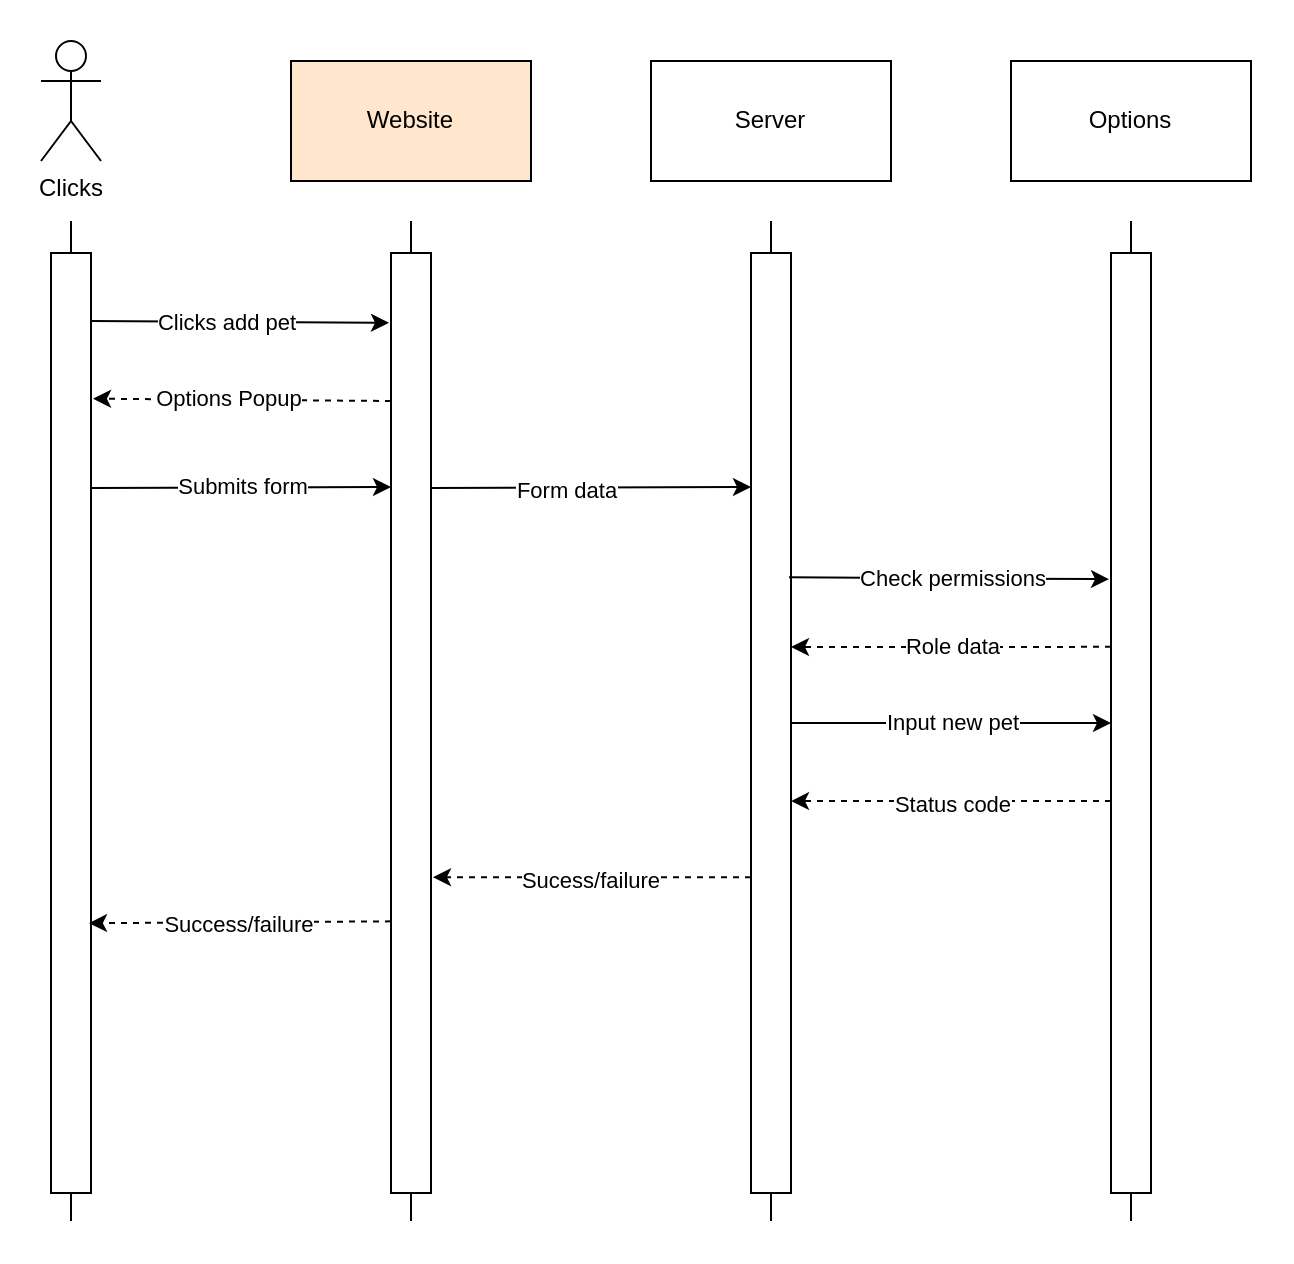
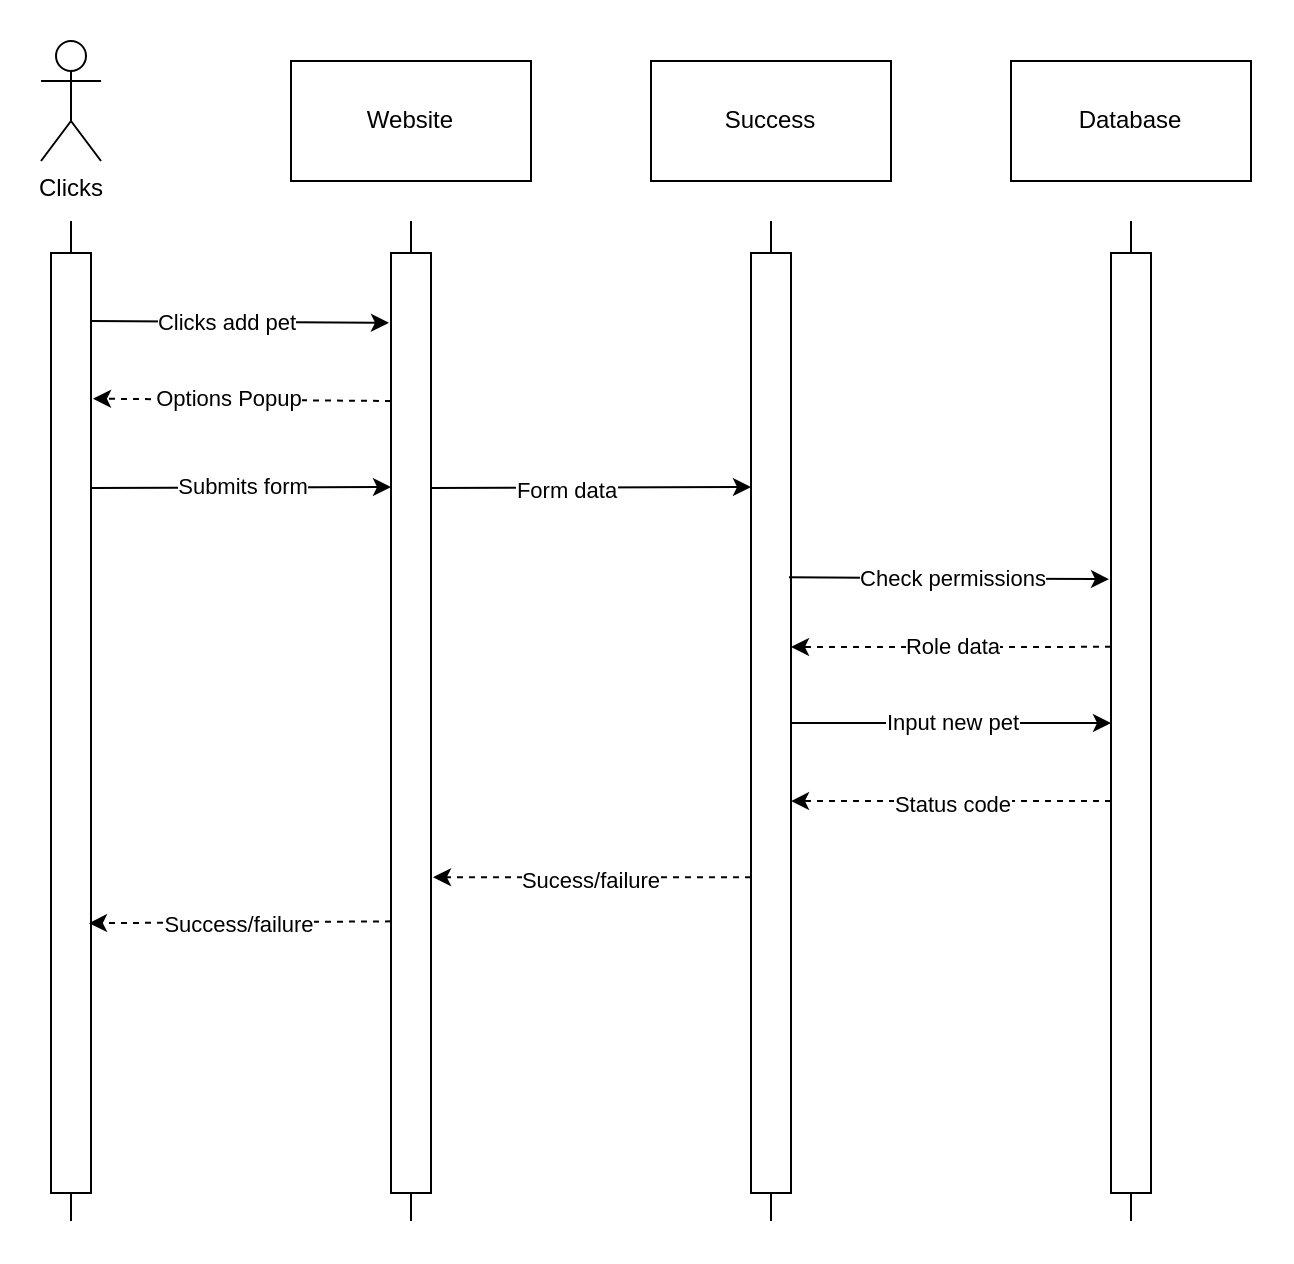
  <mxCell id="0" />
  <mxCell id="1" parent="0" />
  <mxCell id="2" value="Clicks" style="shape=umlActor;verticalLabelPosition=bottom;verticalAlign=top;html=1;outlineConnect=0;" parent="1" vertex="1"><mxGeometry x="20" y="20" width="30" height="60" as="geometry" /></mxCell>
  <mxCell id="3" value="" style="group" parent="1" vertex="1" connectable="0"><mxGeometry x="25" y="110" width="20" height="500" as="geometry" /></mxCell>
  <mxCell id="4" value="" style="endArrow=none;html=1;" parent="3" edge="1"><mxGeometry width="50" height="50" relative="1" as="geometry"><mxPoint x="10" y="500" as="sourcePoint" /><mxPoint x="10" as="targetPoint" /></mxGeometry></mxCell>
  <mxCell id="5" value="" style="rounded=0;whiteSpace=wrap;html=1;" parent="3" vertex="1"><mxGeometry y="16" width="20" height="470" as="geometry" /></mxCell>
  <mxCell id="6" value="" style="group" parent="1" vertex="1" connectable="0"><mxGeometry x="145" y="30" width="120" height="580" as="geometry" /></mxCell>
  <mxCell id="7" value="" style="group" parent="6" vertex="1" connectable="0"><mxGeometry x="50" y="80" width="20" height="500" as="geometry" /></mxCell>
  <mxCell id="8" value="" style="endArrow=none;html=1;" parent="7" edge="1"><mxGeometry width="50" height="50" relative="1" as="geometry"><mxPoint x="10" y="500" as="sourcePoint" /><mxPoint x="10" as="targetPoint" /></mxGeometry></mxCell>
  <mxCell id="9" style="edgeStyle=none;html=1;exitX=1;exitY=0.25;exitDx=0;exitDy=0;" parent="7" source="11" edge="1"><mxGeometry relative="1" as="geometry"><mxPoint x="180" y="133" as="targetPoint" /></mxGeometry></mxCell>
  <mxCell id="10" value="Form data" style="edgeLabel;html=1;align=center;verticalAlign=middle;resizable=0;points=[];" parent="9" vertex="1" connectable="0"><mxGeometry x="-0.163" y="-1" relative="1" as="geometry"><mxPoint as="offset" /></mxGeometry></mxCell>
  <mxCell id="11" value="" style="rounded=0;whiteSpace=wrap;html=1;" parent="7" vertex="1"><mxGeometry y="16" width="20" height="470" as="geometry" /></mxCell>
- <mxCell id="12" value="Website" style="rounded=0;whiteSpace=wrap;html=1;fillColor=#ffe6cc;" parent="6" vertex="1"><mxGeometry width="120" height="60" as="geometry" /></mxCell>
+ <mxCell id="12" value="Website" style="rounded=0;whiteSpace=wrap;html=1;" parent="6" vertex="1"><mxGeometry width="120" height="60" as="geometry" /></mxCell>
  <mxCell id="13" value="" style="group" parent="1" vertex="1" connectable="0"><mxGeometry x="325" y="30" width="120" height="580" as="geometry" /></mxCell>
  <mxCell id="14" value="" style="group" parent="13" vertex="1" connectable="0"><mxGeometry x="50" y="80" width="20" height="500" as="geometry" /></mxCell>
  <mxCell id="15" value="" style="endArrow=none;html=1;" parent="14" edge="1"><mxGeometry width="50" height="50" relative="1" as="geometry"><mxPoint x="10" y="500" as="sourcePoint" /><mxPoint x="10" as="targetPoint" /></mxGeometry></mxCell>
  <mxCell id="16" value="" style="rounded=0;whiteSpace=wrap;html=1;" parent="14" vertex="1"><mxGeometry y="16" width="20" height="470" as="geometry" /></mxCell>
- <mxCell id="17" value="Server" style="rounded=0;whiteSpace=wrap;html=1;" parent="13" vertex="1"><mxGeometry width="120" height="60" as="geometry" /></mxCell>
+ <mxCell id="17" value="Success" style="rounded=0;whiteSpace=wrap;html=1;" parent="13" vertex="1"><mxGeometry width="120" height="60" as="geometry" /></mxCell>
  <mxCell id="18" value="" style="group" parent="1" vertex="1" connectable="0"><mxGeometry x="505" y="30" width="120" height="580" as="geometry" /></mxCell>
  <mxCell id="19" value="" style="group" parent="18" vertex="1" connectable="0"><mxGeometry x="50" y="80" width="20" height="500" as="geometry" /></mxCell>
  <mxCell id="20" value="" style="endArrow=none;html=1;" parent="19" edge="1"><mxGeometry width="50" height="50" relative="1" as="geometry"><mxPoint x="10" y="500" as="sourcePoint" /><mxPoint x="10" as="targetPoint" /></mxGeometry></mxCell>
  <mxCell id="21" value="" style="rounded=0;whiteSpace=wrap;html=1;" parent="19" vertex="1"><mxGeometry y="16" width="20" height="470" as="geometry" /></mxCell>
- <mxCell id="22" value="Options" style="rounded=0;whiteSpace=wrap;html=1;" parent="18" vertex="1"><mxGeometry width="120" height="60" as="geometry" /></mxCell>
+ <mxCell id="22" value="Database" style="rounded=0;whiteSpace=wrap;html=1;" parent="18" vertex="1"><mxGeometry width="120" height="60" as="geometry" /></mxCell>
  <mxCell id="23" value="" style="endArrow=classic;html=1;exitX=1.1;exitY=0.153;exitDx=0;exitDy=0;exitPerimeter=0;entryX=0.05;entryY=0.155;entryDx=0;entryDy=0;entryPerimeter=0;" parent="1" edge="1"><mxGeometry width="50" height="50" relative="1" as="geometry"><mxPoint x="45" y="160" as="sourcePoint" /><mxPoint x="194" y="160.94" as="targetPoint" /></mxGeometry></mxCell>
  <mxCell id="24" value="Clicks add pet" style="edgeLabel;html=1;align=center;verticalAlign=middle;resizable=0;points=[];" parent="23" vertex="1" connectable="0"><mxGeometry x="-0.087" relative="1" as="geometry"><mxPoint as="offset" /></mxGeometry></mxCell>
  <mxCell id="25" value="" style="endArrow=classic;html=1;entryX=1.05;entryY=0.155;entryDx=0;entryDy=0;entryPerimeter=0;dashed=1;" parent="1" target="5" edge="1"><mxGeometry width="50" height="50" relative="1" as="geometry"><mxPoint x="195" y="200" as="sourcePoint" /><mxPoint x="135" y="220" as="targetPoint" /></mxGeometry></mxCell>
  <mxCell id="26" value="Options Popup" style="edgeLabel;html=1;align=center;verticalAlign=middle;resizable=0;points=[];" parent="25" vertex="1" connectable="0"><mxGeometry x="0.101" y="-1" relative="1" as="geometry"><mxPoint as="offset" /></mxGeometry></mxCell>
  <mxCell id="27" value="" style="endArrow=classic;html=1;exitX=1;exitY=0.25;exitDx=0;exitDy=0;" parent="1" source="5" edge="1"><mxGeometry width="50" height="50" relative="1" as="geometry"><mxPoint x="465" y="380" as="sourcePoint" /><mxPoint x="195" y="243" as="targetPoint" /></mxGeometry></mxCell>
  <mxCell id="28" value="Submits form" style="edgeLabel;html=1;align=center;verticalAlign=middle;resizable=0;points=[];" parent="27" vertex="1" connectable="0"><mxGeometry x="0.013" y="1" relative="1" as="geometry"><mxPoint as="offset" /></mxGeometry></mxCell>
  <mxCell id="29" value="" style="endArrow=classic;html=1;exitX=0.95;exitY=0.345;exitDx=0;exitDy=0;exitPerimeter=0;entryX=-0.05;entryY=0.347;entryDx=0;entryDy=0;entryPerimeter=0;" parent="1" source="16" target="21" edge="1"><mxGeometry width="50" height="50" relative="1" as="geometry"><mxPoint x="465" y="380" as="sourcePoint" /><mxPoint x="515" y="330" as="targetPoint" /></mxGeometry></mxCell>
  <mxCell id="30" value="Check permissions" style="edgeLabel;html=1;align=center;verticalAlign=middle;resizable=0;points=[];" parent="29" vertex="1" connectable="0"><mxGeometry x="0.025" relative="1" as="geometry"><mxPoint as="offset" /></mxGeometry></mxCell>
  <mxCell id="31" value="" style="endArrow=classic;html=1;exitX=0;exitY=0.419;exitDx=0;exitDy=0;exitPerimeter=0;dashed=1;" parent="1" source="21" edge="1"><mxGeometry width="50" height="50" relative="1" as="geometry"><mxPoint x="465" y="380" as="sourcePoint" /><mxPoint x="395" y="323" as="targetPoint" /></mxGeometry></mxCell>
  <mxCell id="32" value="Role data" style="edgeLabel;html=1;align=center;verticalAlign=middle;resizable=0;points=[];" parent="31" vertex="1" connectable="0"><mxGeometry x="0.15" relative="1" as="geometry"><mxPoint x="12" as="offset" /></mxGeometry></mxCell>
  <mxCell id="33" style="edgeStyle=none;html=1;exitX=1;exitY=0.5;exitDx=0;exitDy=0;" parent="1" source="16" target="21" edge="1"><mxGeometry relative="1" as="geometry" /></mxCell>
  <mxCell id="34" value="Input new pet" style="edgeLabel;html=1;align=center;verticalAlign=middle;resizable=0;points=[];" parent="33" vertex="1" connectable="0"><mxGeometry y="1" relative="1" as="geometry"><mxPoint as="offset" /></mxGeometry></mxCell>
  <mxCell id="35" value="" style="endArrow=classic;html=1;exitX=0;exitY=0.583;exitDx=0;exitDy=0;exitPerimeter=0;entryX=1;entryY=0.583;entryDx=0;entryDy=0;entryPerimeter=0;dashed=1;" parent="1" source="21" target="16" edge="1"><mxGeometry width="50" height="50" relative="1" as="geometry"><mxPoint x="455" y="460" as="sourcePoint" /><mxPoint x="505" y="410" as="targetPoint" /></mxGeometry></mxCell>
  <mxCell id="36" value="Status code" style="edgeLabel;html=1;align=center;verticalAlign=middle;resizable=0;points=[];" parent="35" vertex="1" connectable="0"><mxGeometry y="1" relative="1" as="geometry"><mxPoint as="offset" /></mxGeometry></mxCell>
  <mxCell id="37" value="" style="endArrow=classic;html=1;exitX=0;exitY=0.664;exitDx=0;exitDy=0;exitPerimeter=0;entryX=1.05;entryY=0.664;entryDx=0;entryDy=0;entryPerimeter=0;dashed=1;" parent="1" source="16" target="11" edge="1"><mxGeometry width="50" height="50" relative="1" as="geometry"><mxPoint x="295" y="460" as="sourcePoint" /><mxPoint x="125" y="460" as="targetPoint" /></mxGeometry></mxCell>
  <mxCell id="38" value="Sucess/failure" style="edgeLabel;html=1;align=center;verticalAlign=middle;resizable=0;points=[];" parent="37" vertex="1" connectable="0"><mxGeometry x="0.013" y="1" relative="1" as="geometry"><mxPoint as="offset" /></mxGeometry></mxCell>
  <mxCell id="39" value="" style="endArrow=classic;html=1;exitX=0;exitY=0.711;exitDx=0;exitDy=0;exitPerimeter=0;entryX=0.95;entryY=0.713;entryDx=0;entryDy=0;entryPerimeter=0;dashed=1;" parent="1" source="11" target="5" edge="1"><mxGeometry width="50" height="50" relative="1" as="geometry"><mxPoint x="95" y="480" as="sourcePoint" /><mxPoint x="-15" y="450" as="targetPoint" /></mxGeometry></mxCell>
  <mxCell id="40" value="Success/failure" style="edgeLabel;html=1;align=center;verticalAlign=middle;resizable=0;points=[];" parent="39" vertex="1" connectable="0"><mxGeometry x="0.02" y="1" relative="1" as="geometry"><mxPoint as="offset" /></mxGeometry></mxCell>
